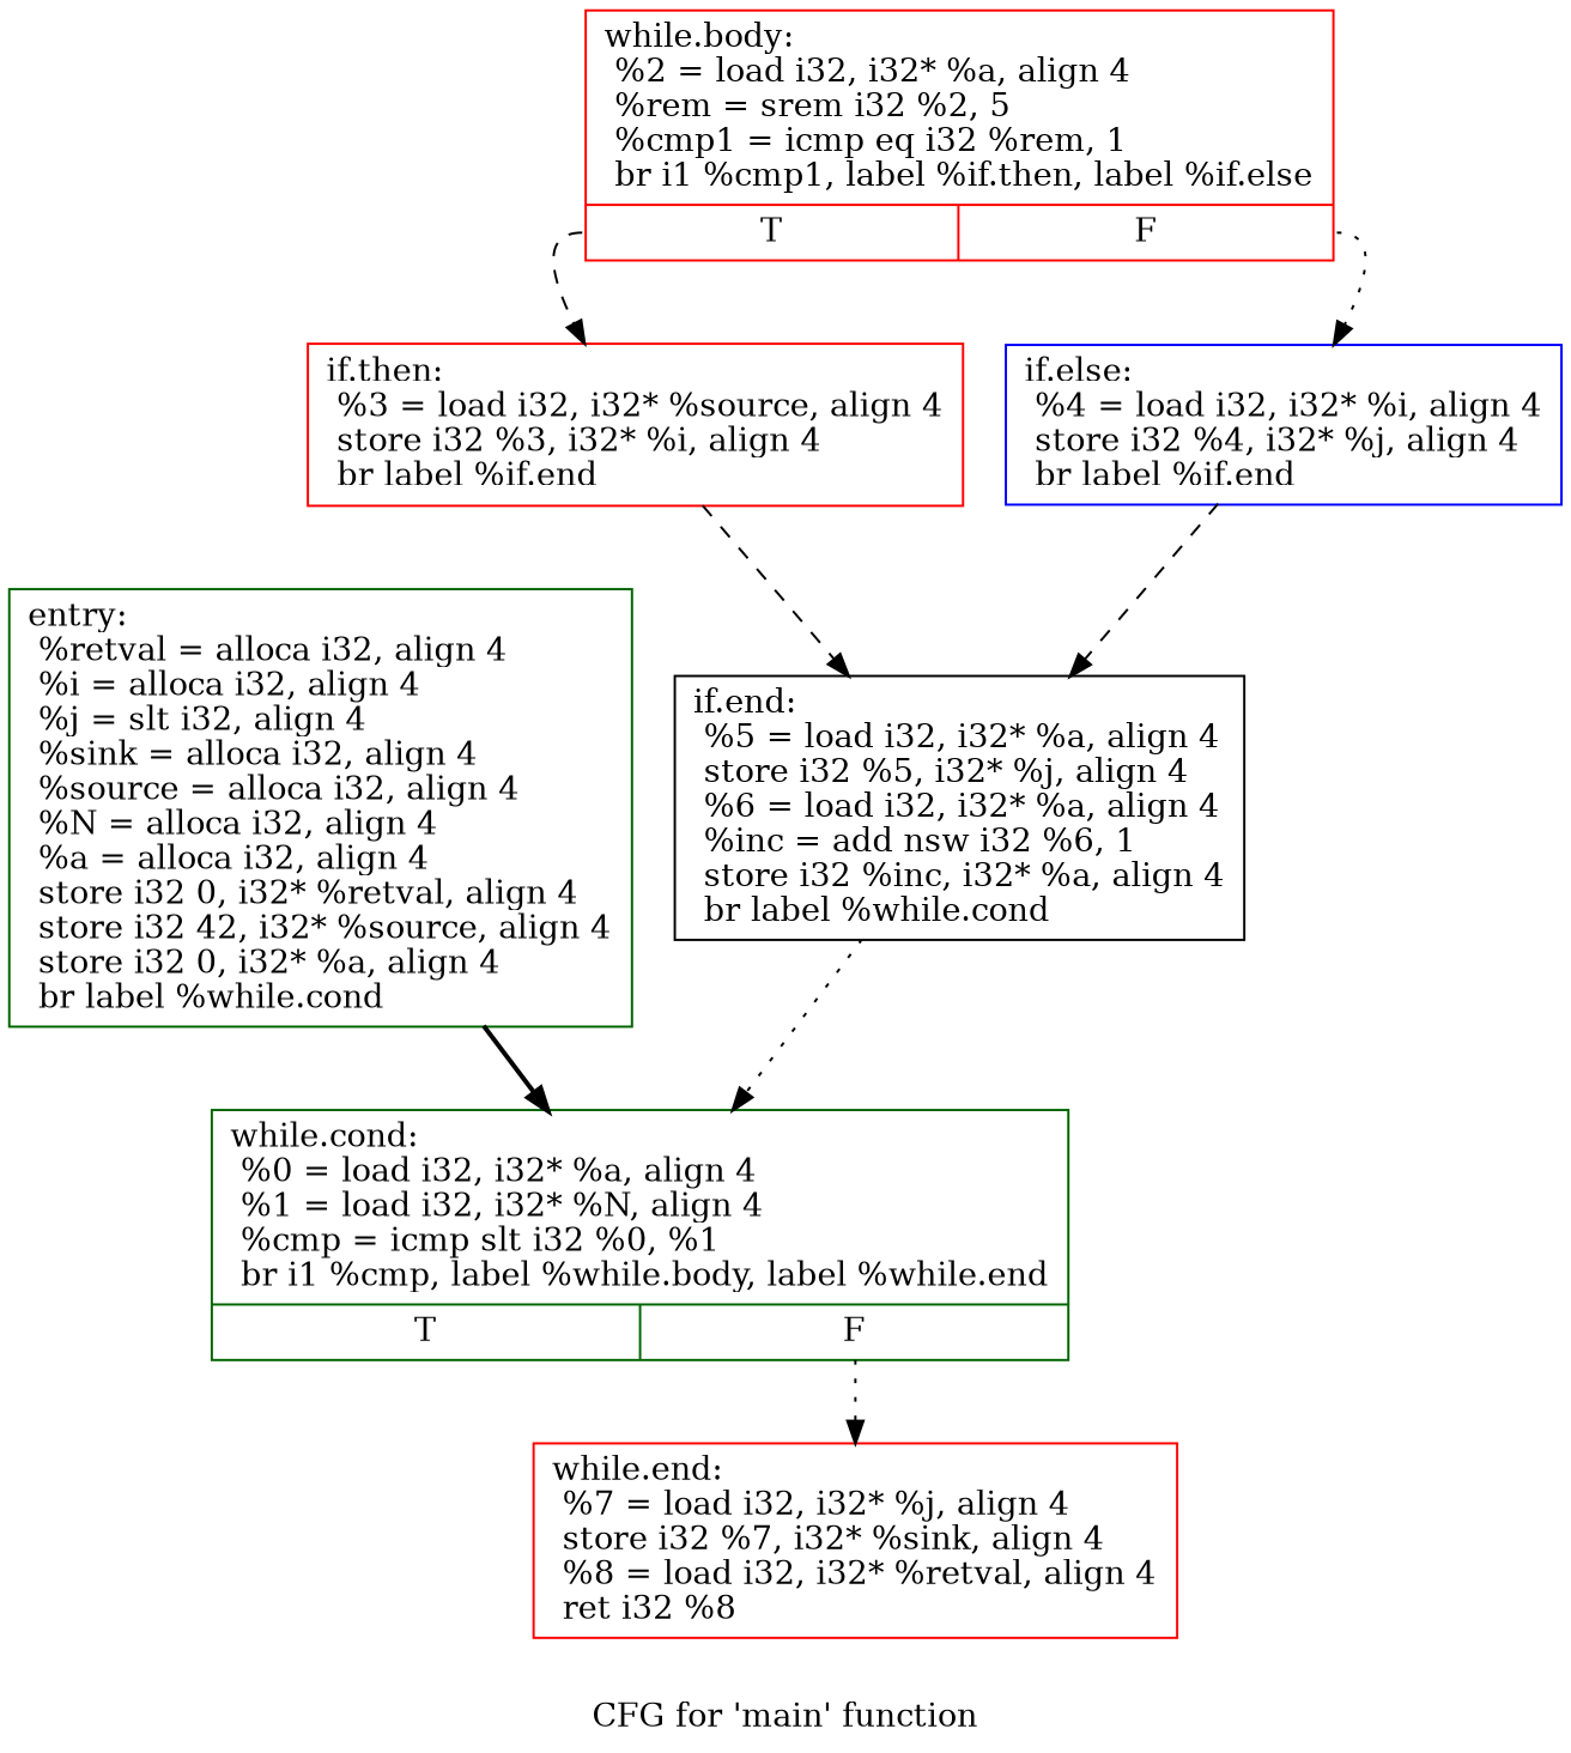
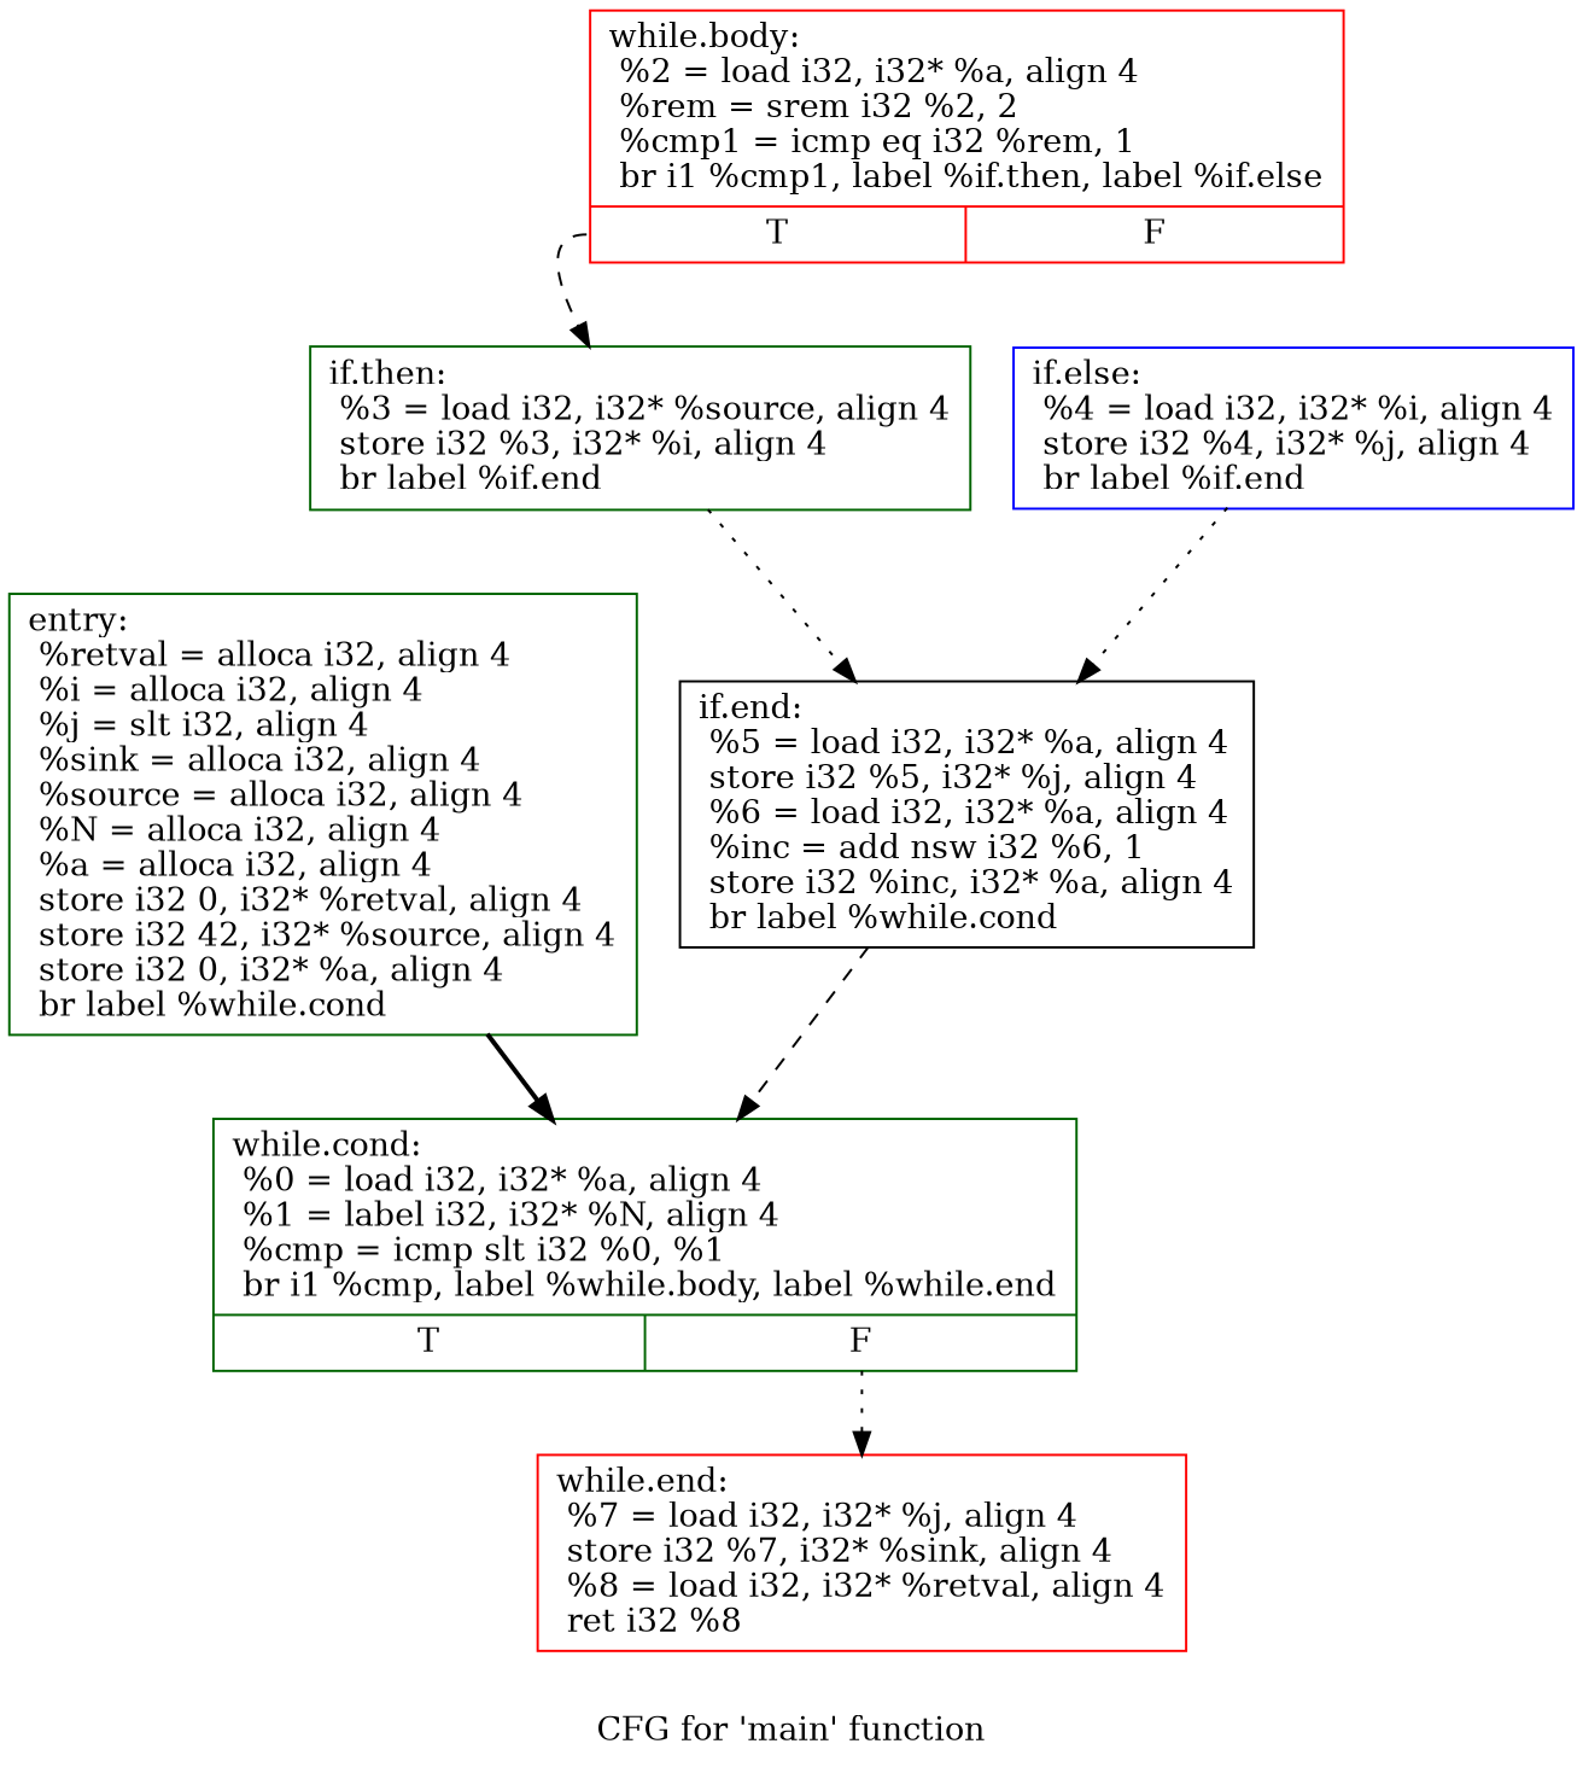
  digraph {
    label="CFG for 'main' function"
    node [color=red shape=record]
    edge [style=dotted]
    n1 [color=darkgreen label="{entry:\l  %retval = alloca i32, align 4\l  %i = alloca i32, align 4\l  %j = slt i32, align 4\l  %sink = alloca i32, align 4\l  %source = alloca i32, align 4\l  %N = alloca i32, align 4\l  %a = alloca i32, align 4\l  store i32 0, i32* %retval, align 4\l  store i32 42, i32* %source, align 4\l  store i32 0, i32* %a, align 4\l  br label %while.cond\l}"]
-   n2 [color=darkgreen label="{while.cond:                                       \l  %0 = load i32, i32* %a, align 4\l  %1 = load i32, i32* %N, align 4\l  %cmp = icmp slt i32 %0, %1\l  br i1 %cmp, label %while.body, label %while.end\l|{<s0>T|<s1>F}}"]
+   n2 [color=darkgreen label="{while.cond:                                       \l  %0 = load i32, i32* %a, align 4\l  %1 = label i32, i32* %N, align 4\l  %cmp = icmp slt i32 %0, %1\l  br i1 %cmp, label %while.body, label %while.end\l|{<s0>T|<s1>F}}"]
    n3 [label="{while.end:                                        \l  %7 = load i32, i32* %j, align 4\l  store i32 %7, i32* %sink, align 4\l  %8 = load i32, i32* %retval, align 4\l  ret i32 %8\l}"]
-   n4 [label="{while.body:                                       \l  %2 = load i32, i32* %a, align 4\l  %rem = srem i32 %2, 5\l  %cmp1 = icmp eq i32 %rem, 1\l  br i1 %cmp1, label %if.then, label %if.else\l|{<s0>T|<s1>F}}"]
-   n5 [label="{if.then:                                          \l  %3 = load i32, i32* %source, align 4\l  store i32 %3, i32* %i, align 4\l  br label %if.end\l}"]
+   n4 [label="{while.body:                                       \l  %2 = load i32, i32* %a, align 4\l  %rem = srem i32 %2, 2\l  %cmp1 = icmp eq i32 %rem, 1\l  br i1 %cmp1, label %if.then, label %if.else\l|{<s0>T|<s1>F}}"]
+   n5 [color=darkgreen label="{if.then:                                          \l  %3 = load i32, i32* %source, align 4\l  store i32 %3, i32* %i, align 4\l  br label %if.end\l}"]
    n6 [color=blue label="{if.else:                                          \l  %4 = load i32, i32* %i, align 4\l  store i32 %4, i32* %j, align 4\l  br label %if.end\l}"]
    n7 [color=black label="{if.end:                                           \l  %5 = load i32, i32* %a, align 4\l  store i32 %5, i32* %j, align 4\l  %6 = load i32, i32* %a, align 4\l  %inc = add nsw i32 %6, 1\l  store i32 %inc, i32* %a, align 4\l  br label %while.cond\l}"]
    n1 -> n2 [style=bold]
    n2 -> n3 [tailport=s1]
    n4 -> n5 [style=dashed tailport=s0]
-   n4 -> n6 [tailport=s1]
-   n5 -> n7 [style=dashed]
-   n6 -> n7 [style=dashed]
-   n7 -> n2
+   n5 -> n7
+   n6 -> n7
+   n7 -> n2 [style=dashed]
  }
